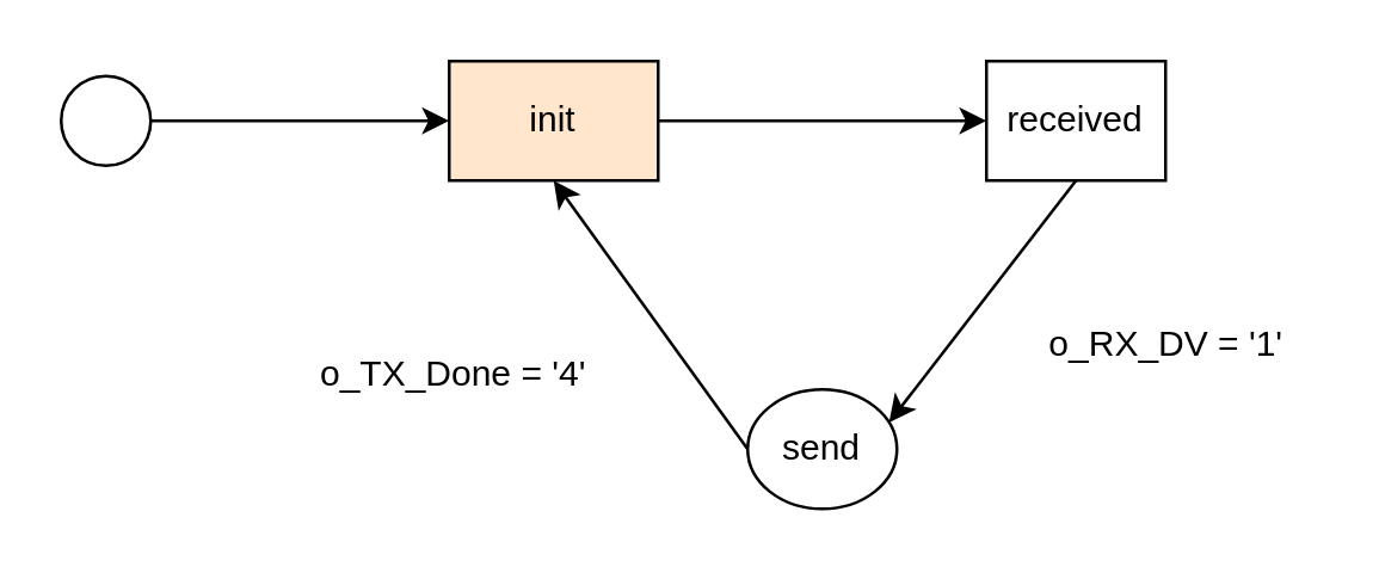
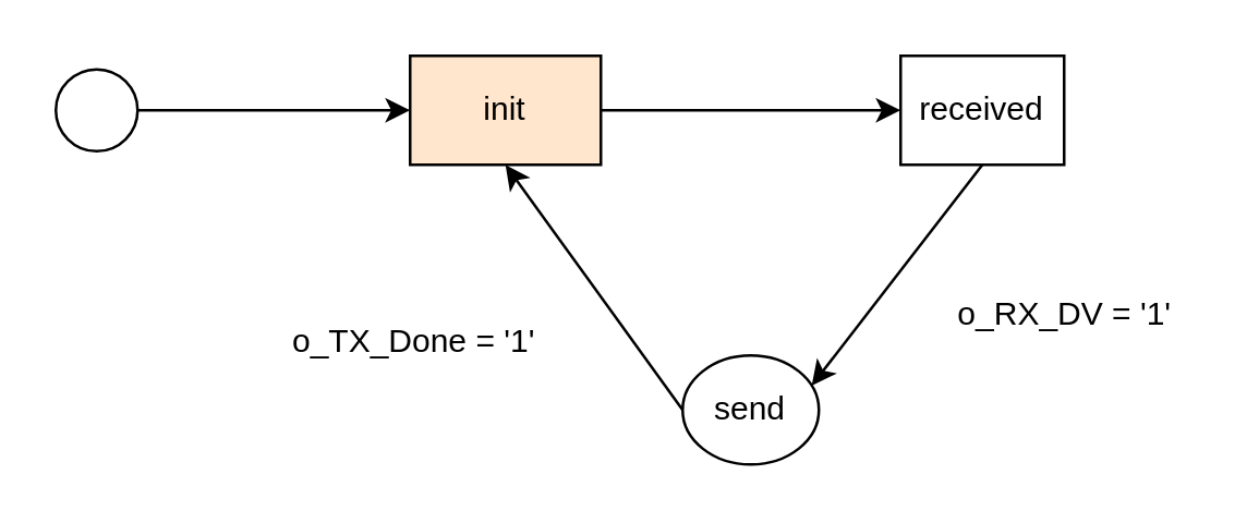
  <mxCell id="0" />
  <mxCell id="1" parent="0" />
  <mxCell id="2" value="init" style="rounded=0;whiteSpace=wrap;html=1;fillColor=#ffe6cc;" parent="1" vertex="1"><mxGeometry x="150" y="20" width="70" height="40" as="geometry" /></mxCell>
  <mxCell id="3" value="" style="ellipse;whiteSpace=wrap;html=1;aspect=fixed;" parent="1" vertex="1"><mxGeometry x="20" y="25" width="30" height="30" as="geometry" /></mxCell>
  <mxCell id="4" value="" style="endArrow=classic;html=1;rounded=0;exitX=1;exitY=0.5;exitDx=0;exitDy=0;entryX=0;entryY=0.5;entryDx=0;entryDy=0;" parent="1" source="3" target="2" edge="1"><mxGeometry width="50" height="50" relative="1" as="geometry"><mxPoint x="300" y="170" as="sourcePoint" /><mxPoint x="350" y="120" as="targetPoint" /></mxGeometry></mxCell>
  <mxCell id="5" value="received" style="rounded=0;whiteSpace=wrap;html=1;" parent="1" vertex="1"><mxGeometry x="330" y="20" width="60" height="40" as="geometry" /></mxCell>
  <mxCell id="6" value="send" style="ellipse;whiteSpace=wrap;html=1;" parent="1" vertex="1"><mxGeometry x="250" y="130" width="50" height="40" as="geometry" /></mxCell>
  <mxCell id="7" value="" style="endArrow=classic;html=1;rounded=0;exitX=1;exitY=0.5;exitDx=0;exitDy=0;entryX=0;entryY=0.5;entryDx=0;entryDy=0;" parent="1" source="2" target="5" edge="1"><mxGeometry width="50" height="50" relative="1" as="geometry"><mxPoint x="300" y="170" as="sourcePoint" /><mxPoint x="350" y="120" as="targetPoint" /></mxGeometry></mxCell>
  <mxCell id="8" value="" style="endArrow=classic;html=1;rounded=0;exitX=0.5;exitY=1;exitDx=0;exitDy=0;entryX=1;entryY=0.25;entryDx=0;entryDy=0;" parent="1" source="5" target="6" edge="1"><mxGeometry width="50" height="50" relative="1" as="geometry"><mxPoint x="300" y="170" as="sourcePoint" /><mxPoint x="350" y="120" as="targetPoint" /></mxGeometry></mxCell>
  <mxCell id="9" value="" style="endArrow=classic;html=1;rounded=0;exitX=0;exitY=0.5;exitDx=0;exitDy=0;entryX=0.5;entryY=1;entryDx=0;entryDy=0;" parent="1" source="6" target="2" edge="1"><mxGeometry width="50" height="50" relative="1" as="geometry"><mxPoint x="300" y="170" as="sourcePoint" /><mxPoint x="350" y="120" as="targetPoint" /></mxGeometry></mxCell>
- <mxCell id="10" value="&amp;nbsp; &amp;nbsp; o_TX_Done&amp;nbsp;= '4'" style="text;html=1;strokeColor=none;fillColor=none;align=center;verticalAlign=middle;whiteSpace=wrap;rounded=0;" parent="1" vertex="1"><mxGeometry x="90" y="110" width="110" height="30" as="geometry" /></mxCell>
+ <mxCell id="10" value="&amp;nbsp; &amp;nbsp; o_TX_Done&amp;nbsp;= '1'" style="text;html=1;strokeColor=none;fillColor=none;align=center;verticalAlign=middle;whiteSpace=wrap;rounded=0;" parent="1" vertex="1"><mxGeometry x="90" y="110" width="110" height="30" as="geometry" /></mxCell>
  <mxCell id="11" value="o_RX_DV = '1'" style="text;html=1;strokeColor=none;fillColor=none;align=center;verticalAlign=middle;whiteSpace=wrap;rounded=0;" parent="1" vertex="1"><mxGeometry x="341" y="100" width="99" height="30" as="geometry" /></mxCell>
